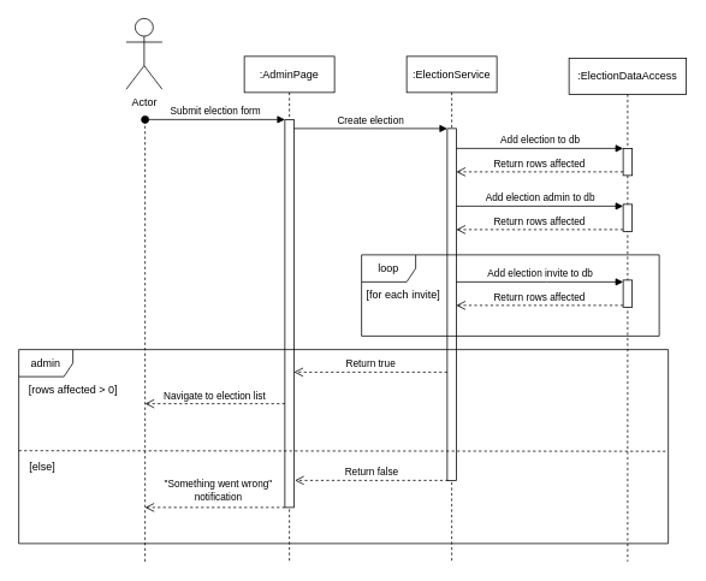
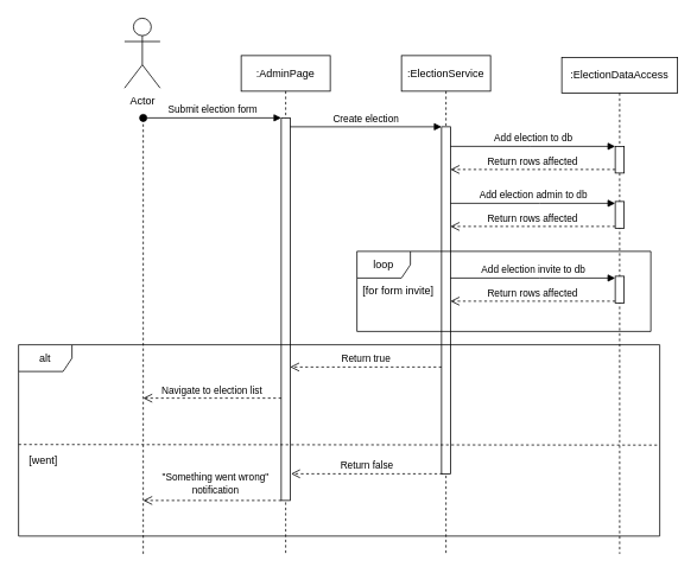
  <mxCell id="0" />
  <mxCell id="1" parent="0" />
  <mxCell id="2" value=":AdminPage" style="shape=umlLifeline;perimeter=lifelinePerimeter;whiteSpace=wrap;html=1;container=0;dropTarget=0;collapsible=0;recursiveResize=0;outlineConnect=0;portConstraint=eastwest;newEdgeStyle={&quot;edgeStyle&quot;:&quot;elbowEdgeStyle&quot;,&quot;elbow&quot;:&quot;vertical&quot;,&quot;curved&quot;:0,&quot;rounded&quot;:0};" parent="1" vertex="1"><mxGeometry x="270" y="62" width="100" height="560" as="geometry" /></mxCell>
  <mxCell id="3" value="" style="html=1;points=[];perimeter=orthogonalPerimeter;outlineConnect=0;targetShapes=umlLifeline;portConstraint=eastwest;newEdgeStyle={&quot;edgeStyle&quot;:&quot;elbowEdgeStyle&quot;,&quot;elbow&quot;:&quot;vertical&quot;,&quot;curved&quot;:0,&quot;rounded&quot;:0};" parent="2" vertex="1"><mxGeometry x="45" y="70" width="10" height="430" as="geometry" /></mxCell>
  <mxCell id="4" value="Submit election form" style="html=1;verticalAlign=bottom;startArrow=oval;endArrow=block;startSize=8;edgeStyle=elbowEdgeStyle;elbow=vertical;curved=0;rounded=0;" parent="2" target="3" edge="1"><mxGeometry relative="1" as="geometry"><mxPoint x="-110" y="70" as="sourcePoint" /><Array as="points"><mxPoint x="-110" y="70" /></Array></mxGeometry></mxCell>
  <mxCell id="5" value=":ElectionService" style="shape=umlLifeline;perimeter=lifelinePerimeter;whiteSpace=wrap;html=1;container=0;dropTarget=0;collapsible=0;recursiveResize=0;outlineConnect=0;portConstraint=eastwest;newEdgeStyle={&quot;edgeStyle&quot;:&quot;elbowEdgeStyle&quot;,&quot;elbow&quot;:&quot;vertical&quot;,&quot;curved&quot;:0,&quot;rounded&quot;:0};" parent="1" vertex="1"><mxGeometry x="450" y="62" width="100" height="560" as="geometry" /></mxCell>
  <mxCell id="6" value="" style="html=1;points=[];perimeter=orthogonalPerimeter;outlineConnect=0;targetShapes=umlLifeline;portConstraint=eastwest;newEdgeStyle={&quot;edgeStyle&quot;:&quot;elbowEdgeStyle&quot;,&quot;elbow&quot;:&quot;vertical&quot;,&quot;curved&quot;:0,&quot;rounded&quot;:0};" parent="5" vertex="1"><mxGeometry x="45" y="80" width="10" height="390" as="geometry" /></mxCell>
  <mxCell id="7" value="Create election" style="html=1;verticalAlign=bottom;endArrow=block;edgeStyle=elbowEdgeStyle;elbow=vertical;curved=0;rounded=0;" parent="1" source="3" target="6" edge="1"><mxGeometry relative="1" as="geometry"><mxPoint x="425" y="152" as="sourcePoint" /><Array as="points"><mxPoint x="410" y="142" /></Array></mxGeometry></mxCell>
  <mxCell id="8" value="Return true" style="html=1;verticalAlign=bottom;endArrow=open;dashed=1;endSize=8;edgeStyle=elbowEdgeStyle;elbow=vertical;curved=0;rounded=0;" parent="1" source="6" target="3" edge="1"><mxGeometry relative="1" as="geometry"><mxPoint x="425" y="227" as="targetPoint" /><Array as="points"><mxPoint x="460" y="412" /><mxPoint x="390" y="392" /><mxPoint x="470" y="372" /><mxPoint x="420" y="302" /></Array></mxGeometry></mxCell>
  <mxCell id="9" value="" style="group" vertex="1" connectable="0" parent="1"><mxGeometry x="149" y="20" width="30" height="602" as="geometry" /></mxCell>
  <mxCell id="10" value="Actor" style="shape=umlActor;verticalLabelPosition=bottom;verticalAlign=top;html=1;" vertex="1" parent="9"><mxGeometry x="-10" width="40" height="78.52" as="geometry" /></mxCell>
  <mxCell id="11" value="" style="endArrow=none;dashed=1;html=1;rounded=0;" edge="1" parent="9"><mxGeometry width="50" height="50" relative="1" as="geometry"><mxPoint x="11" y="602" as="sourcePoint" /><mxPoint x="11" y="113.783" as="targetPoint" /></mxGeometry></mxCell>
  <mxCell id="12" value=":ElectionDataAccess" style="shape=umlLifeline;perimeter=lifelinePerimeter;whiteSpace=wrap;html=1;container=0;dropTarget=0;collapsible=0;recursiveResize=0;outlineConnect=0;portConstraint=eastwest;newEdgeStyle={&quot;edgeStyle&quot;:&quot;elbowEdgeStyle&quot;,&quot;elbow&quot;:&quot;vertical&quot;,&quot;curved&quot;:0,&quot;rounded&quot;:0};" vertex="1" parent="1"><mxGeometry x="630" y="64" width="130" height="558" as="geometry" /></mxCell>
  <mxCell id="13" value="" style="html=1;points=[];perimeter=orthogonalPerimeter;outlineConnect=0;targetShapes=umlLifeline;portConstraint=eastwest;newEdgeStyle={&quot;edgeStyle&quot;:&quot;elbowEdgeStyle&quot;,&quot;elbow&quot;:&quot;vertical&quot;,&quot;curved&quot;:0,&quot;rounded&quot;:0};" vertex="1" parent="12"><mxGeometry x="60" y="100" width="10" height="30" as="geometry" /></mxCell>
  <mxCell id="14" value="" style="html=1;points=[];perimeter=orthogonalPerimeter;outlineConnect=0;targetShapes=umlLifeline;portConstraint=eastwest;newEdgeStyle={&quot;edgeStyle&quot;:&quot;elbowEdgeStyle&quot;,&quot;elbow&quot;:&quot;vertical&quot;,&quot;curved&quot;:0,&quot;rounded&quot;:0};" vertex="1" parent="12"><mxGeometry x="60" y="162" width="10" height="30" as="geometry" /></mxCell>
  <mxCell id="15" value="" style="html=1;points=[];perimeter=orthogonalPerimeter;outlineConnect=0;targetShapes=umlLifeline;portConstraint=eastwest;newEdgeStyle={&quot;edgeStyle&quot;:&quot;elbowEdgeStyle&quot;,&quot;elbow&quot;:&quot;vertical&quot;,&quot;curved&quot;:0,&quot;rounded&quot;:0};" vertex="1" parent="12"><mxGeometry x="60" y="246" width="10" height="30" as="geometry" /></mxCell>
  <mxCell id="16" value="Add election to db" style="html=1;verticalAlign=bottom;endArrow=block;edgeStyle=elbowEdgeStyle;elbow=vertical;curved=0;rounded=0;" edge="1" parent="1"><mxGeometry relative="1" as="geometry"><mxPoint x="505" y="164" as="sourcePoint" /><Array as="points"><mxPoint x="595" y="164" /></Array><mxPoint x="690" y="164" as="targetPoint" /></mxGeometry></mxCell>
  <mxCell id="17" value="Return rows affected" style="html=1;verticalAlign=bottom;endArrow=open;dashed=1;endSize=8;edgeStyle=elbowEdgeStyle;elbow=vertical;curved=0;rounded=0;" edge="1" parent="1"><mxGeometry relative="1" as="geometry"><mxPoint x="505" y="190" as="targetPoint" /><Array as="points"><mxPoint x="615" y="190" /></Array><mxPoint x="690" y="190" as="sourcePoint" /></mxGeometry></mxCell>
  <mxCell id="18" value="Add election admin to db" style="html=1;verticalAlign=bottom;endArrow=block;edgeStyle=elbowEdgeStyle;elbow=vertical;curved=0;rounded=0;" edge="1" parent="1"><mxGeometry relative="1" as="geometry"><mxPoint x="505" y="228" as="sourcePoint" /><Array as="points"><mxPoint x="605" y="228" /></Array><mxPoint x="690" y="228" as="targetPoint" /></mxGeometry></mxCell>
  <mxCell id="19" value="Return rows affected" style="html=1;verticalAlign=bottom;endArrow=open;dashed=1;endSize=8;edgeStyle=elbowEdgeStyle;elbow=vertical;curved=0;rounded=0;" edge="1" parent="1"><mxGeometry relative="1" as="geometry"><mxPoint x="505" y="254" as="targetPoint" /><Array as="points"><mxPoint x="625" y="254" /></Array><mxPoint x="690" y="254" as="sourcePoint" /></mxGeometry></mxCell>
  <mxCell id="20" value="loop" style="shape=umlFrame;whiteSpace=wrap;html=1;pointerEvents=0;" vertex="1" parent="1"><mxGeometry x="400" y="282" width="330" height="90" as="geometry" /></mxCell>
  <mxCell id="21" value="Add election invite to db" style="html=1;verticalAlign=bottom;endArrow=block;edgeStyle=elbowEdgeStyle;elbow=vertical;curved=0;rounded=0;" edge="1" parent="1"><mxGeometry relative="1" as="geometry"><mxPoint x="505" y="312" as="sourcePoint" /><Array as="points"><mxPoint x="605" y="312" /></Array><mxPoint x="690" y="312" as="targetPoint" /></mxGeometry></mxCell>
  <mxCell id="22" value="Return rows affected" style="html=1;verticalAlign=bottom;endArrow=open;dashed=1;endSize=8;edgeStyle=elbowEdgeStyle;elbow=vertical;curved=0;rounded=0;" edge="1" parent="1"><mxGeometry relative="1" as="geometry"><mxPoint x="505" y="338" as="targetPoint" /><Array as="points"><mxPoint x="625" y="338" /></Array><mxPoint x="690" y="338" as="sourcePoint" /></mxGeometry></mxCell>
- <mxCell id="23" value="[for each invite]" style="text;html=1;align=center;verticalAlign=middle;resizable=0;points=[];autosize=1;strokeColor=none;fillColor=none;" vertex="1" parent="1"><mxGeometry x="396" y="311" width="100" height="30" as="geometry" /></mxCell>
+ <mxCell id="23" value="[for form invite]" style="text;html=1;align=center;verticalAlign=middle;resizable=0;points=[];autosize=1;strokeColor=none;fillColor=none;" vertex="1" parent="1"><mxGeometry x="396" y="311" width="100" height="30" as="geometry" /></mxCell>
  <mxCell id="24" value="Navigate to election list" style="html=1;verticalAlign=bottom;endArrow=open;dashed=1;endSize=8;edgeStyle=elbowEdgeStyle;elbow=vertical;curved=0;rounded=0;" edge="1" parent="1"><mxGeometry relative="1" as="geometry"><mxPoint x="160" y="447" as="targetPoint" /><Array as="points"><mxPoint x="285" y="447" /><mxPoint x="215" y="427" /><mxPoint x="295" y="407" /><mxPoint x="245" y="337" /></Array><mxPoint x="315" y="447" as="sourcePoint" /></mxGeometry></mxCell>
- <mxCell id="25" value="admin" style="shape=umlFrame;whiteSpace=wrap;html=1;pointerEvents=0;" vertex="1" parent="1"><mxGeometry x="20" y="387" width="720" height="215" as="geometry" /></mxCell>
- <mxCell id="26" value="[rows affected &amp;gt; 0]" style="text;html=1;align=center;verticalAlign=middle;resizable=0;points=[];autosize=1;strokeColor=none;fillColor=none;" vertex="1" parent="1"><mxGeometry x="20" y="417" width="120" height="30" as="geometry" /></mxCell>
+ <mxCell id="25" value="alt" style="shape=umlFrame;whiteSpace=wrap;html=1;pointerEvents=0;" vertex="1" parent="1"><mxGeometry x="20" y="387" width="720" height="215" as="geometry" /></mxCell>
  <mxCell id="27" value="" style="endArrow=none;dashed=1;html=1;rounded=0;exitX=0;exitY=0.54;exitDx=0;exitDy=0;exitPerimeter=0;entryX=1;entryY=0.543;entryDx=0;entryDy=0;entryPerimeter=0;" edge="1" parent="1"><mxGeometry width="50" height="50" relative="1" as="geometry"><mxPoint x="20" y="499.1" as="sourcePoint" /><mxPoint x="740" y="499.745" as="targetPoint" /></mxGeometry></mxCell>
- <mxCell id="28" value="&lt;div align=&quot;left&quot;&gt;[else]&lt;/div&gt;" style="text;html=1;align=left;verticalAlign=middle;resizable=0;points=[];autosize=1;strokeColor=none;fillColor=none;" vertex="1" parent="1"><mxGeometry x="30" y="502" width="50" height="30" as="geometry" /></mxCell>
+ <mxCell id="28" value="&lt;div align=&quot;left&quot;&gt;[went]&lt;/div&gt;" style="text;html=1;align=left;verticalAlign=middle;resizable=0;points=[];autosize=1;strokeColor=none;fillColor=none;" vertex="1" parent="1"><mxGeometry x="30" y="502" width="50" height="30" as="geometry" /></mxCell>
  <mxCell id="29" value="Return false" style="html=1;verticalAlign=bottom;endArrow=open;dashed=1;endSize=8;edgeStyle=elbowEdgeStyle;elbow=vertical;curved=0;rounded=0;" edge="1" parent="1"><mxGeometry relative="1" as="geometry"><mxPoint x="326" y="532" as="targetPoint" /><Array as="points"><mxPoint x="461" y="532" /><mxPoint x="391" y="512" /><mxPoint x="471" y="492" /><mxPoint x="421" y="422" /></Array><mxPoint x="496" y="532" as="sourcePoint" /></mxGeometry></mxCell>
  <mxCell id="30" value="" style="html=1;verticalAlign=bottom;endArrow=open;dashed=1;endSize=8;edgeStyle=elbowEdgeStyle;elbow=vertical;curved=0;rounded=0;" edge="1" parent="1"><mxGeometry relative="1" as="geometry"><mxPoint x="160" y="562" as="targetPoint" /><Array as="points"><mxPoint x="285" y="562" /><mxPoint x="215" y="542" /><mxPoint x="295" y="522" /><mxPoint x="245" y="452" /></Array><mxPoint x="315" y="562" as="sourcePoint" /></mxGeometry></mxCell>
  <mxCell id="31" value="&quot;Something went wrong&quot;&lt;br&gt;&lt;div&gt;notification&lt;/div&gt;" style="edgeLabel;html=1;align=center;verticalAlign=middle;resizable=0;points=[];" vertex="1" connectable="0" parent="30"><mxGeometry x="0.086" y="-1" relative="1" as="geometry"><mxPoint x="9" y="-19" as="offset" /></mxGeometry></mxCell>
